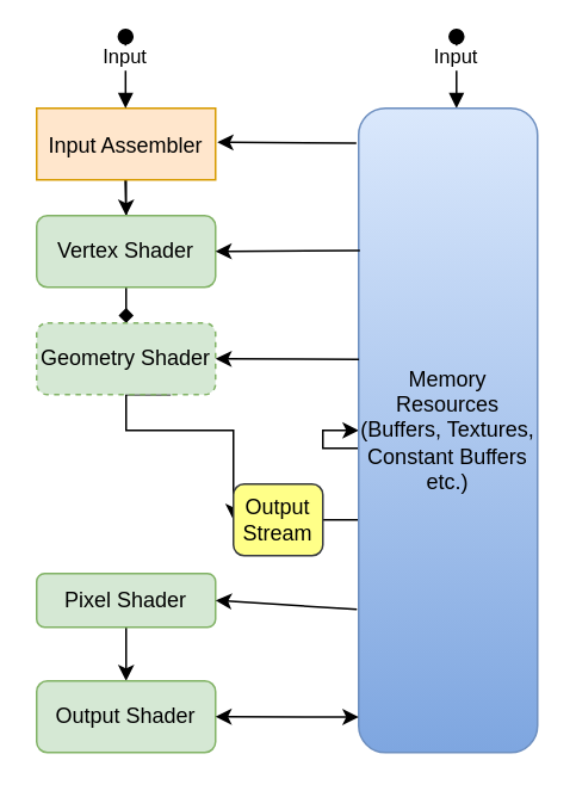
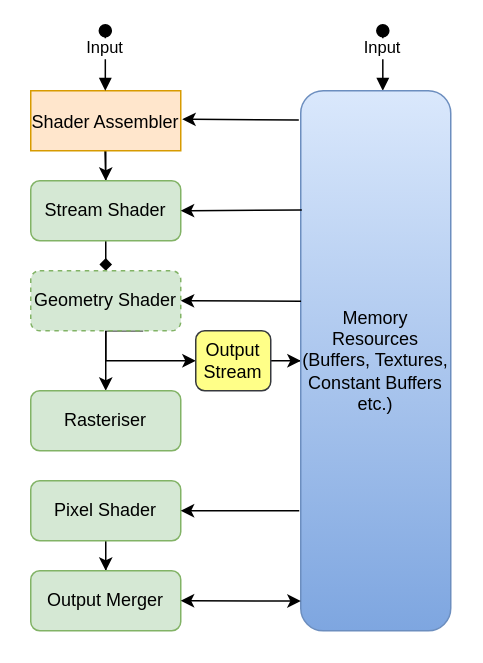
  <mxCell id="0" />
  <mxCell id="1" parent="0" />
  <mxCell id="2" value="" style="edgeStyle=orthogonalEdgeStyle;rounded=0;orthogonalLoop=1;jettySize=auto;html=1;" edge="1" parent="1" source="3" target="6"><mxGeometry relative="1" as="geometry" /></mxCell>
- <mxCell id="3" value="Input Assembler" style="shape=umlLifeline;perimeter=lifelinePerimeter;container=1;collapsible=0;recursiveResize=0;rounded=0;shadow=0;strokeWidth=1;fillColor=#ffe6cc;strokeColor=#d79b00;" parent="1" vertex="1"><mxGeometry x="20" y="60" width="100" height="40" as="geometry" /></mxCell>
+ <mxCell id="3" value="Shader Assembler" style="shape=umlLifeline;perimeter=lifelinePerimeter;container=1;collapsible=0;recursiveResize=0;rounded=0;shadow=0;strokeWidth=1;fillColor=#ffe6cc;strokeColor=#d79b00;" parent="1" vertex="1"><mxGeometry x="20" y="60" width="100" height="40" as="geometry" /></mxCell>
  <mxCell id="4" value="Input" style="verticalAlign=bottom;startArrow=oval;endArrow=block;startSize=8;shadow=0;strokeWidth=1;" parent="1" edge="1"><mxGeometry relative="1" as="geometry"><mxPoint x="69.71" y="20" as="sourcePoint" /><mxPoint x="69.71" y="60" as="targetPoint" /></mxGeometry></mxCell>
  <mxCell id="5" value="" style="edgeStyle=orthogonalEdgeStyle;rounded=0;orthogonalLoop=1;jettySize=auto;html=1;endArrow=diamond;" edge="1" parent="1" source="6" target="9"><mxGeometry relative="1" as="geometry" /></mxCell>
- <mxCell id="6" value="Vertex Shader" style="whiteSpace=wrap;html=1;rounded=1;shadow=0;strokeWidth=1;fillColor=#d5e8d4;strokeColor=#82b366;" vertex="1" parent="1"><mxGeometry x="20" y="120" width="100" height="40" as="geometry" /></mxCell>
+ <mxCell id="6" value="Stream Shader" style="whiteSpace=wrap;html=1;rounded=1;shadow=0;strokeWidth=1;fillColor=#d5e8d4;strokeColor=#82b366;" vertex="1" parent="1"><mxGeometry x="20" y="120" width="100" height="40" as="geometry" /></mxCell>
+ <mxCell id="7" value="" style="edgeStyle=orthogonalEdgeStyle;rounded=0;orthogonalLoop=1;jettySize=auto;html=1;exitX=0.5;exitY=1;exitDx=0;exitDy=0;" edge="1" parent="1" source="9" target="10"><mxGeometry relative="1" as="geometry"><mxPoint x="70.029" y="240" as="sourcePoint" /><Array as="points"><mxPoint x="70" y="240" /><mxPoint x="70" y="240" /></Array></mxGeometry></mxCell>
  <mxCell id="8" style="edgeStyle=orthogonalEdgeStyle;rounded=0;orthogonalLoop=1;jettySize=auto;html=1;exitX=0.75;exitY=1;exitDx=0;exitDy=0;entryX=0;entryY=0.5;entryDx=0;entryDy=0;" edge="1" parent="1" source="9" target="15"><mxGeometry relative="1" as="geometry"><mxPoint x="150" y="240" as="targetPoint" /><Array as="points"><mxPoint x="70" y="220" /><mxPoint x="70" y="240" /></Array></mxGeometry></mxCell>
  <mxCell id="9" value="Geometry Shader" style="whiteSpace=wrap;html=1;rounded=1;shadow=0;strokeWidth=1;fillColor=#d5e8d4;strokeColor=#82b366;dashed=1;" vertex="1" parent="1"><mxGeometry x="20" y="180" width="100" height="40" as="geometry" /></mxCell>
+ <mxCell id="10" value="Rasteriser" style="whiteSpace=wrap;html=1;rounded=1;shadow=0;strokeWidth=1;fillColor=#d5e8d4;strokeColor=#82b366;" vertex="1" parent="1"><mxGeometry x="20" y="260" width="100" height="40" as="geometry" /></mxCell>
  <mxCell id="11" value="" style="edgeStyle=orthogonalEdgeStyle;rounded=0;orthogonalLoop=1;jettySize=auto;html=1;" edge="1" parent="1" source="12" target="13"><mxGeometry relative="1" as="geometry" /></mxCell>
- <mxCell id="12" value="Pixel Shader" style="whiteSpace=wrap;html=1;rounded=1;shadow=0;strokeWidth=1;fillColor=#d5e8d4;strokeColor=#82b366;" vertex="1" parent="1"><mxGeometry x="20" y="320" width="100" height="30" as="geometry" /></mxCell>
- <mxCell id="13" value="Output Shader" style="whiteSpace=wrap;html=1;rounded=1;shadow=0;strokeWidth=1;fillColor=#d5e8d4;strokeColor=#82b366;" vertex="1" parent="1"><mxGeometry x="20" y="380" width="100" height="40" as="geometry" /></mxCell>
+ <mxCell id="12" value="Pixel Shader" style="whiteSpace=wrap;html=1;rounded=1;shadow=0;strokeWidth=1;fillColor=#d5e8d4;strokeColor=#82b366;" vertex="1" parent="1"><mxGeometry x="20" y="320" width="100" height="40" as="geometry" /></mxCell>
+ <mxCell id="13" value="Output Merger" style="whiteSpace=wrap;html=1;rounded=1;shadow=0;strokeWidth=1;fillColor=#d5e8d4;strokeColor=#82b366;" vertex="1" parent="1"><mxGeometry x="20" y="380" width="100" height="40" as="geometry" /></mxCell>
  <mxCell id="14" value="" style="edgeStyle=orthogonalEdgeStyle;rounded=0;orthogonalLoop=1;jettySize=auto;html=1;entryX=0;entryY=0.5;entryDx=0;entryDy=0;" edge="1" parent="1" source="15" target="17"><mxGeometry relative="1" as="geometry"><mxPoint x="190" y="240" as="targetPoint" /></mxGeometry></mxCell>
- <mxCell id="15" value="Output&lt;br&gt;Stream" style="rounded=1;whiteSpace=wrap;html=1;fillColor=#ffff88;strokeColor=#36393d;" vertex="1" parent="1"><mxGeometry x="130" y="270" width="50" height="40" as="geometry" /></mxCell>
+ <mxCell id="15" value="Output&lt;br&gt;Stream" style="rounded=1;whiteSpace=wrap;html=1;fillColor=#ffff88;strokeColor=#36393d;" vertex="1" parent="1"><mxGeometry x="130" y="220" width="50" height="40" as="geometry" /></mxCell>
  <mxCell id="16" value="Input" style="verticalAlign=bottom;startArrow=oval;endArrow=block;startSize=8;shadow=0;strokeWidth=1;" edge="1" parent="1"><mxGeometry relative="1" as="geometry"><mxPoint x="254.71" y="20" as="sourcePoint" /><mxPoint x="254.71" y="60" as="targetPoint" /><mxPoint as="offset" /></mxGeometry></mxCell>
  <mxCell id="17" value="Memory Resources&lt;br&gt;(Buffers, Textures, Constant Buffers etc.)" style="whiteSpace=wrap;html=1;rounded=1;shadow=0;strokeWidth=1;gradientColor=#7ea6e0;fillColor=#dae8fc;strokeColor=#6c8ebf;" vertex="1" parent="1"><mxGeometry x="200" y="60" width="100" height="360" as="geometry" /></mxCell>
  <mxCell id="18" value="" style="endArrow=classic;html=1;exitX=0.007;exitY=0.221;exitDx=0;exitDy=0;exitPerimeter=0;entryX=1;entryY=0.5;entryDx=0;entryDy=0;" edge="1" parent="1" source="17" target="6"><mxGeometry width="50" height="50" relative="1" as="geometry"><mxPoint x="60" y="220" as="sourcePoint" /><mxPoint x="110" y="170" as="targetPoint" /></mxGeometry></mxCell>
  <mxCell id="19" value="" style="endArrow=classic;startArrow=classic;html=1;exitX=0;exitY=0.945;exitDx=0;exitDy=0;exitPerimeter=0;entryX=1;entryY=0.5;entryDx=0;entryDy=0;" edge="1" parent="1" source="17" target="13"><mxGeometry width="50" height="50" relative="1" as="geometry"><mxPoint x="60" y="220" as="sourcePoint" /><mxPoint x="110" y="170" as="targetPoint" /></mxGeometry></mxCell>
  <mxCell id="20" value="" style="endArrow=classic;html=1;entryX=1;entryY=0.5;entryDx=0;entryDy=0;" edge="1" parent="1" target="12"><mxGeometry width="50" height="50" relative="1" as="geometry"><mxPoint x="199" y="340" as="sourcePoint" /><mxPoint x="110" y="170" as="targetPoint" /></mxGeometry></mxCell>
  <mxCell id="21" value="" style="endArrow=classic;html=1;exitX=-0.013;exitY=0.054;exitDx=0;exitDy=0;exitPerimeter=0;" edge="1" parent="1" source="17"><mxGeometry width="50" height="50" relative="1" as="geometry"><mxPoint x="60" y="220" as="sourcePoint" /><mxPoint x="121" y="79" as="targetPoint" /></mxGeometry></mxCell>
  <mxCell id="22" value="" style="endArrow=classic;html=1;entryX=1;entryY=0.5;entryDx=0;entryDy=0;exitX=0.002;exitY=0.39;exitDx=0;exitDy=0;exitPerimeter=0;" edge="1" parent="1" source="17" target="9"><mxGeometry width="50" height="50" relative="1" as="geometry"><mxPoint x="190" y="200" as="sourcePoint" /><mxPoint x="110" y="170" as="targetPoint" /></mxGeometry></mxCell>
